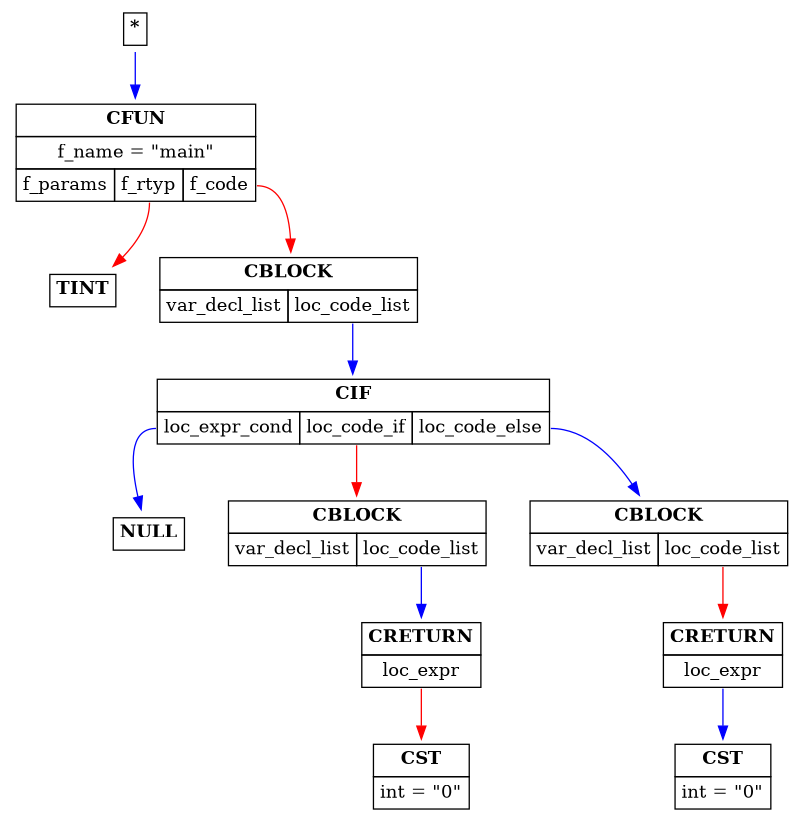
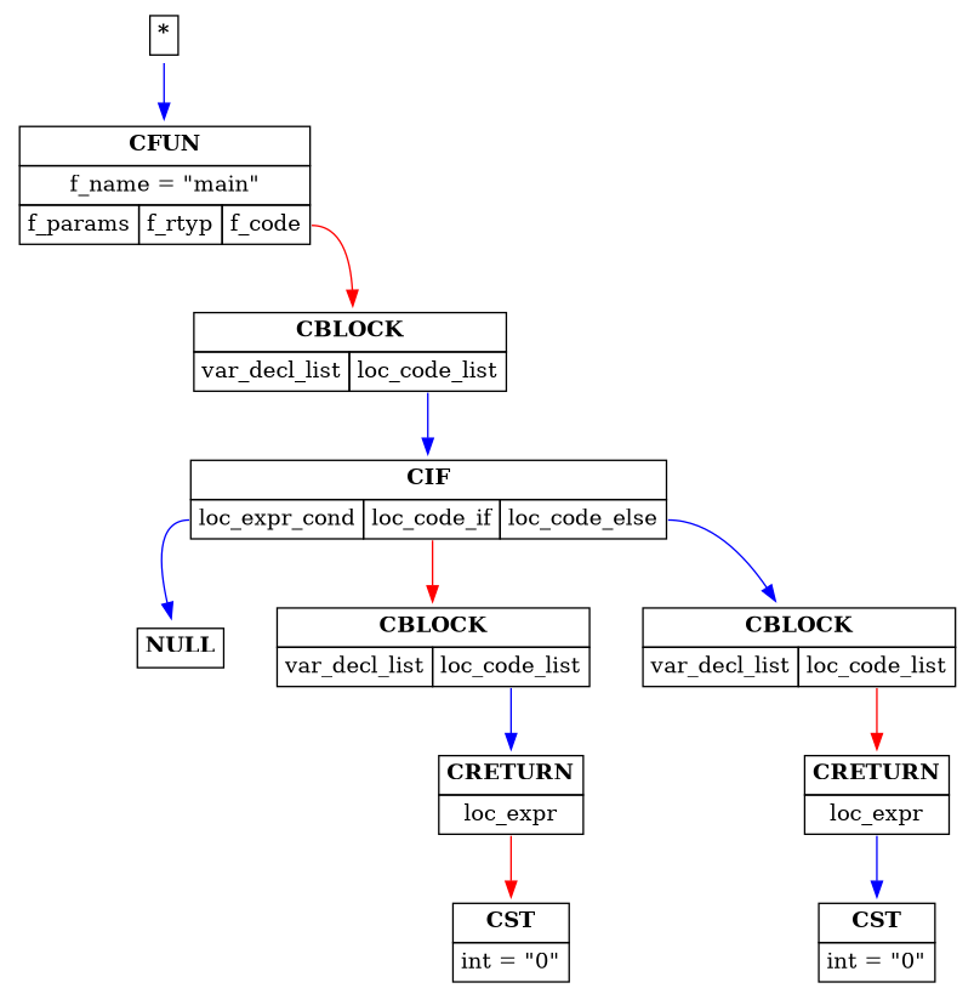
  digraph {
    fontname="DejaVu Serif"
    node [fontname="DejaVu Serif" shape=plaintext]
    edge [color=blue fontname="DejaVu Serif" tailport=loc_code_list]
    n1 [label=<<table border='0' cellborder='1' cellspacing='0' cellpadding='4'><tr ><td colspan = '1'><b >*</b></td></tr></table>>]
    n2 [label=<<table border='0' cellborder='1' cellspacing='0' cellpadding='4'><tr ><td colspan = '3'><b >CFUN</b></td></tr><tr ><td colspan = '3'>f_name = "main"</td></tr><tr ><td port='f_params'>f_params</td><td port='f_rtyp'>f_rtyp</td><td port='f_code'>f_code</td></tr></table>>]
-   n3 [label=<<table border='0' cellborder='1' cellspacing='0' cellpadding='4'><tr ><td colspan = '1'><b >TINT</b></td></tr></table>>]
    n4 [label=<<table border='0' cellborder='1' cellspacing='0' cellpadding='4'><tr ><td colspan = '2'><b >CBLOCK</b></td></tr><tr ><td port='var_decl_list'>var_decl_list</td><td port='loc_code_list'>loc_code_list</td></tr></table>>]
    n5 [label=<<table border='0' cellborder='1' cellspacing='0' cellpadding='4'><tr ><td colspan = '3'><b >CIF</b></td></tr><tr ><td port='loc_expr_cond'>loc_expr_cond</td><td port='loc_code_if'>loc_code_if</td><td port='loc_code_else'>loc_code_else</td></tr></table>>]
    n6 [label=<<table border='0' cellborder='1' cellspacing='0' cellpadding='4'><tr ><td colspan = '1'><b >NULL</b></td></tr></table>>]
    n7 [label=<<table border='0' cellborder='1' cellspacing='0' cellpadding='4'><tr ><td colspan = '2'><b >CBLOCK</b></td></tr><tr ><td port='var_decl_list'>var_decl_list</td><td port='loc_code_list'>loc_code_list</td></tr></table>>]
    n8 [label=<<table border='0' cellborder='1' cellspacing='0' cellpadding='4'><tr ><td colspan = '2'><b >CBLOCK</b></td></tr><tr ><td port='var_decl_list'>var_decl_list</td><td port='loc_code_list'>loc_code_list</td></tr></table>>]
    n9 [label=<<table border='0' cellborder='1' cellspacing='0' cellpadding='4'><tr ><td colspan = '1'><b >CRETURN</b></td></tr><tr ><td port='loc_expr'>loc_expr</td></tr></table>>]
    n10 [label=<<table border='0' cellborder='1' cellspacing='0' cellpadding='4'><tr ><td colspan = '1'><b >CRETURN</b></td></tr><tr ><td port='loc_expr'>loc_expr</td></tr></table>>]
    n11 [label=<<table border='0' cellborder='1' cellspacing='0' cellpadding='4'><tr ><td colspan = '1'><b >CST</b></td></tr><tr ><td colspan = '1'>int = "0"</td></tr></table>>]
    n12 [label=<<table border='0' cellborder='1' cellspacing='0' cellpadding='4'><tr ><td colspan = '1'><b >CST</b></td></tr><tr ><td colspan = '1'>int = "0"</td></tr></table>>]
    n1 -> n2
-   n2 -> n3 [color=red tailport=f_rtyp]
    n2 -> n4 [color=red tailport=f_code]
    n4 -> n5
    n5 -> n6 [tailport=loc_expr_cond]
    n5 -> n7 [color=red tailport=loc_code_if]
    n5 -> n8 [tailport=loc_code_else]
    n7 -> n9
    n8 -> n10 [color=red]
    n9 -> n11 [color=red tailport=loc_expr]
    n10 -> n12 [tailport=loc_expr]
  }
